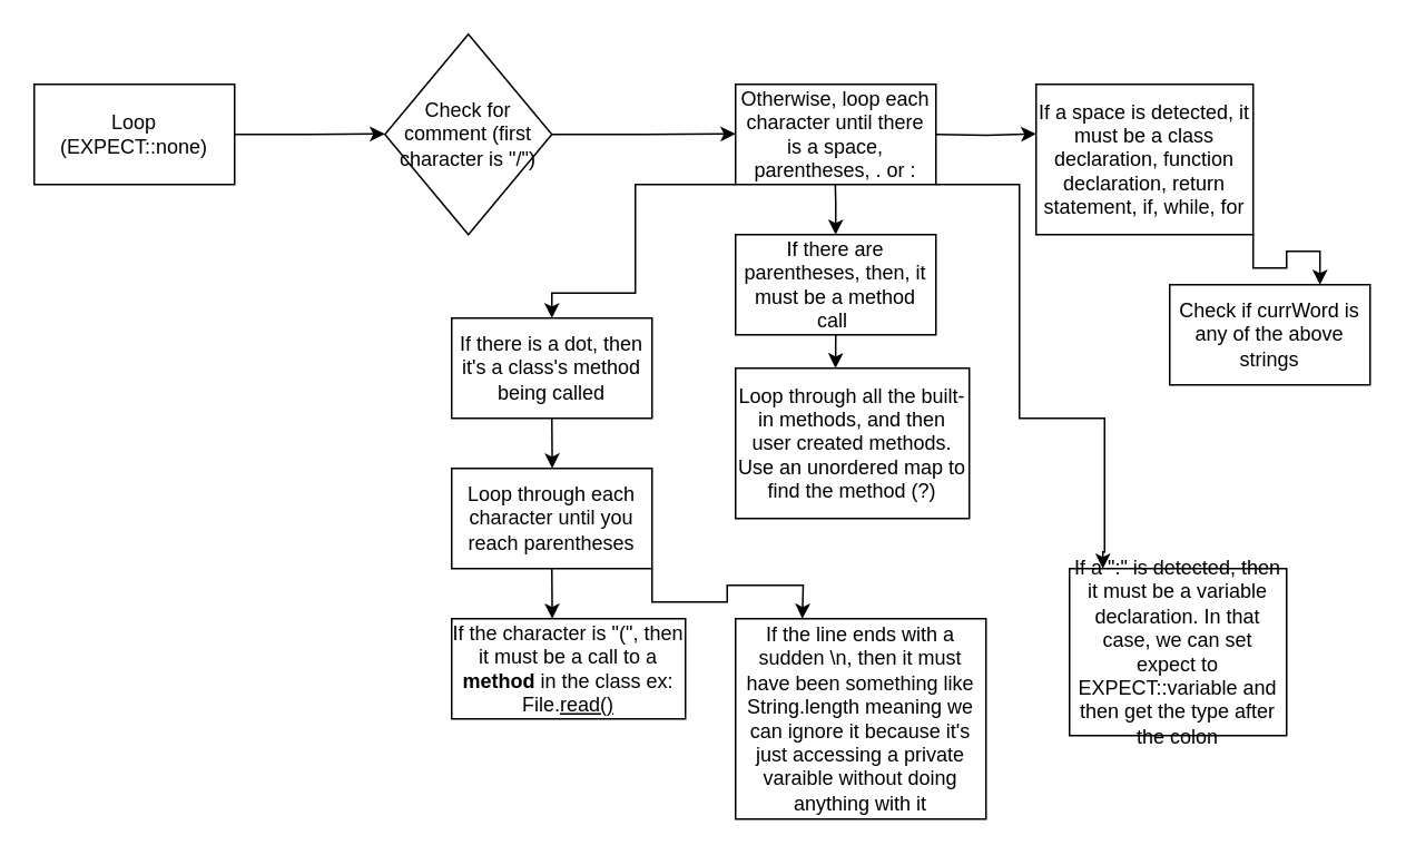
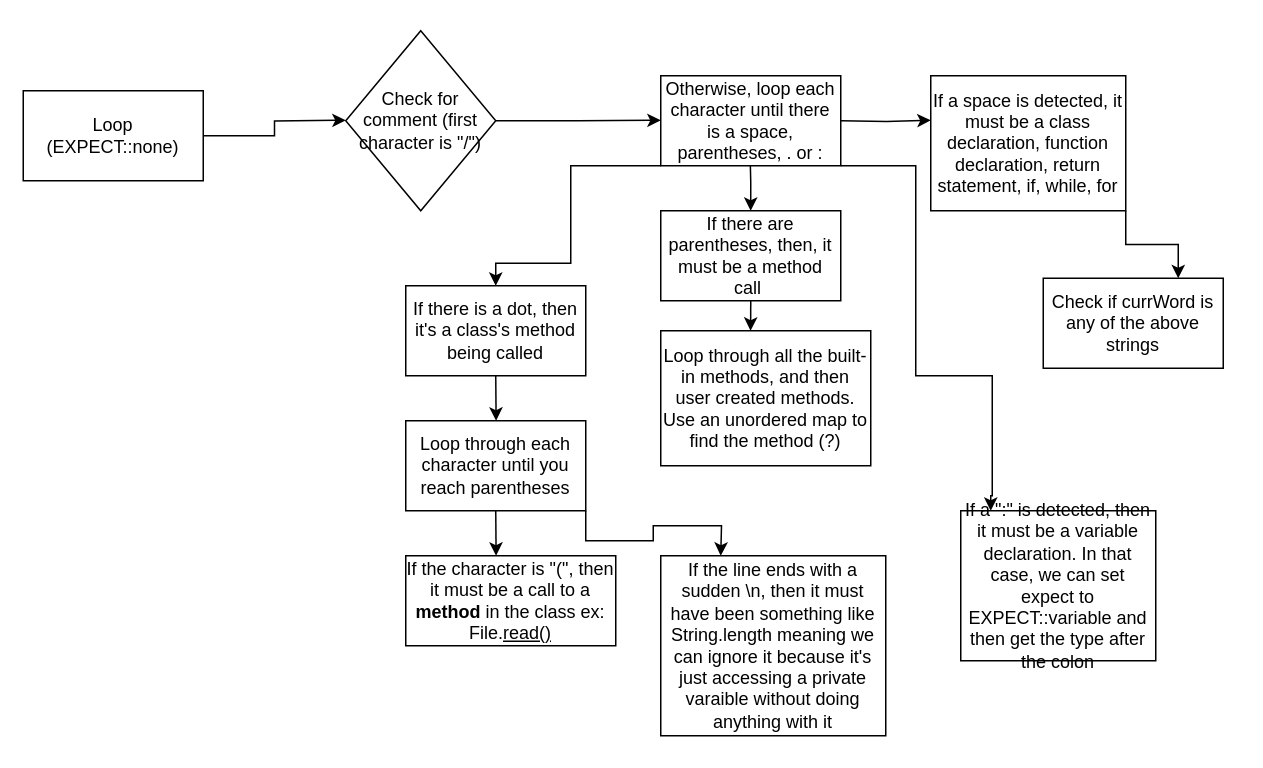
  <mxCell id="0" />
  <mxCell id="1" parent="0" />
  <mxCell id="2" style="edgeStyle=orthogonalEdgeStyle;rounded=0;orthogonalLoop=1;jettySize=auto;html=1;exitX=1;exitY=0.5;exitDx=0;exitDy=0;" edge="1" parent="1" source="3"><mxGeometry relative="1" as="geometry"><mxPoint x="230" y="79.667" as="targetPoint" /></mxGeometry></mxCell>
- <mxCell id="3" value="Loop&lt;div&gt;(EXPECT::none)&lt;/div&gt;" style="rounded=0;whiteSpace=wrap;html=1;" vertex="1" parent="1"><mxGeometry x="20" y="50" width="120" height="60" as="geometry" /></mxCell>
+ <mxCell id="3" value="Loop&lt;div&gt;(EXPECT::none)&lt;/div&gt;" style="rounded=0;whiteSpace=wrap;html=1;" vertex="1" parent="1"><mxGeometry x="15" y="60" width="120" height="60" as="geometry" /></mxCell>
  <mxCell id="4" style="edgeStyle=orthogonalEdgeStyle;rounded=0;orthogonalLoop=1;jettySize=auto;html=1;exitX=1;exitY=0.5;exitDx=0;exitDy=0;" edge="1" parent="1" source="5"><mxGeometry relative="1" as="geometry"><mxPoint x="440" y="79.667" as="targetPoint" /></mxGeometry></mxCell>
  <mxCell id="5" value="Check for comment (first character is &quot;/&quot;)" style="rhombus;whiteSpace=wrap;html=1;" vertex="1" parent="1"><mxGeometry x="230" width="100" height="120" as="geometry" y="20" /></mxCell>
  <mxCell id="6" style="edgeStyle=orthogonalEdgeStyle;rounded=0;orthogonalLoop=1;jettySize=auto;html=1;exitX=1;exitY=0.5;exitDx=0;exitDy=0;" edge="1" parent="1"><mxGeometry relative="1" as="geometry"><mxPoint x="620" y="79.667" as="targetPoint" /><mxPoint x="560" y="80" as="sourcePoint" /></mxGeometry></mxCell>
  <mxCell id="7" style="edgeStyle=orthogonalEdgeStyle;rounded=0;orthogonalLoop=1;jettySize=auto;html=1;exitX=1;exitY=1;exitDx=0;exitDy=0;entryX=0.75;entryY=0;entryDx=0;entryDy=0;" edge="1" parent="1" source="8" target="18"><mxGeometry relative="1" as="geometry" /></mxCell>
  <mxCell id="8" value="If a space is detected, it must be a class declaration, function declaration, return statement, if, while, for" style="rounded=0;whiteSpace=wrap;html=1;" vertex="1" parent="1"><mxGeometry x="620" y="50" width="130" height="90" as="geometry" /></mxCell>
  <mxCell id="9" style="edgeStyle=orthogonalEdgeStyle;rounded=0;orthogonalLoop=1;jettySize=auto;html=1;exitX=0.5;exitY=1;exitDx=0;exitDy=0;" edge="1" parent="1"><mxGeometry relative="1" as="geometry"><mxPoint x="499.971" y="140" as="targetPoint" /><mxPoint x="499.5" y="100" as="sourcePoint" /></mxGeometry></mxCell>
  <mxCell id="10" style="edgeStyle=orthogonalEdgeStyle;rounded=0;orthogonalLoop=1;jettySize=auto;html=1;exitX=0;exitY=1;exitDx=0;exitDy=0;" edge="1" parent="1" source="12"><mxGeometry relative="1" as="geometry"><mxPoint x="330" y="190" as="targetPoint" /><Array as="points"><mxPoint x="380" y="110" /><mxPoint x="380" y="175" /><mxPoint x="330" y="175" /></Array></mxGeometry></mxCell>
  <mxCell id="11" style="edgeStyle=orthogonalEdgeStyle;rounded=0;orthogonalLoop=1;jettySize=auto;html=1;exitX=1;exitY=1;exitDx=0;exitDy=0;" edge="1" parent="1" source="12"><mxGeometry relative="1" as="geometry"><mxPoint x="660" y="340" as="targetPoint" /><Array as="points"><mxPoint x="610" y="110" /><mxPoint x="610" y="250" /><mxPoint x="661" y="250" /><mxPoint x="661" y="330" /></Array></mxGeometry></mxCell>
  <mxCell id="12" value="Otherwise, loop each character until there is a space, parentheses, . or :" style="rounded=0;whiteSpace=wrap;html=1;" vertex="1" parent="1"><mxGeometry x="440" y="50" width="120" height="60" as="geometry" /></mxCell>
  <mxCell id="13" style="edgeStyle=orthogonalEdgeStyle;rounded=0;orthogonalLoop=1;jettySize=auto;html=1;exitX=0.5;exitY=1;exitDx=0;exitDy=0;" edge="1" parent="1" source="14"><mxGeometry relative="1" as="geometry"><mxPoint x="499.897" y="220" as="targetPoint" /></mxGeometry></mxCell>
  <mxCell id="14" value="If there are parentheses, then, it must be a method call&amp;nbsp;" style="rounded=0;whiteSpace=wrap;html=1;" vertex="1" parent="1"><mxGeometry x="440" y="140" width="120" height="60" as="geometry" /></mxCell>
  <mxCell id="15" style="edgeStyle=orthogonalEdgeStyle;rounded=0;orthogonalLoop=1;jettySize=auto;html=1;exitX=0.5;exitY=1;exitDx=0;exitDy=0;" edge="1" parent="1" source="17"><mxGeometry relative="1" as="geometry"><mxPoint x="330.241" y="250.241" as="targetPoint" /></mxGeometry></mxCell>
  <mxCell id="16" style="edgeStyle=orthogonalEdgeStyle;rounded=0;orthogonalLoop=1;jettySize=auto;html=1;exitX=0.5;exitY=1;exitDx=0;exitDy=0;" edge="1" parent="1" source="17"><mxGeometry relative="1" as="geometry"><mxPoint x="330.241" y="280" as="targetPoint" /></mxGeometry></mxCell>
  <mxCell id="17" value="If there is a dot, then it's a class's method being called" style="rounded=0;whiteSpace=wrap;html=1;" vertex="1" parent="1"><mxGeometry x="270" y="190" width="120" height="60" as="geometry" /></mxCell>
- <mxCell id="18" value="Check if currWord is any of the above strings" style="rounded=0;whiteSpace=wrap;html=1;" vertex="1" parent="1"><mxGeometry x="700" y="170" width="120" height="60" as="geometry" /></mxCell>
+ <mxCell id="18" value="Check if currWord is any of the above strings" style="rounded=0;whiteSpace=wrap;html=1;" vertex="1" parent="1"><mxGeometry x="695" y="185" width="120" height="60" as="geometry" /></mxCell>
  <mxCell id="19" value="Loop through all the built-in methods, and then user created methods. Use an unordered map to find the method (?)" style="rounded=0;whiteSpace=wrap;html=1;" vertex="1" parent="1"><mxGeometry x="440" y="220" width="140" height="90" as="geometry" /></mxCell>
  <mxCell id="20" style="edgeStyle=orthogonalEdgeStyle;rounded=0;orthogonalLoop=1;jettySize=auto;html=1;exitX=0.5;exitY=1;exitDx=0;exitDy=0;" edge="1" parent="1" source="22"><mxGeometry relative="1" as="geometry"><mxPoint x="330.241" y="370" as="targetPoint" /></mxGeometry></mxCell>
  <mxCell id="21" style="edgeStyle=orthogonalEdgeStyle;rounded=0;orthogonalLoop=1;jettySize=auto;html=1;exitX=1;exitY=1;exitDx=0;exitDy=0;" edge="1" parent="1" source="22"><mxGeometry relative="1" as="geometry"><mxPoint x="480" y="370" as="targetPoint" /></mxGeometry></mxCell>
  <mxCell id="22" value="Loop through each character until you reach parentheses" style="rounded=0;whiteSpace=wrap;html=1;" vertex="1" parent="1"><mxGeometry x="270" y="280" width="120" height="60" as="geometry" /></mxCell>
  <mxCell id="23" value="If the character is &quot;(&quot;, then it must be a call to a &lt;b&gt;method &lt;/b&gt;in the class ex: File.&lt;u&gt;read()&lt;/u&gt;" style="rounded=0;whiteSpace=wrap;html=1;" vertex="1" parent="1"><mxGeometry x="270" y="370" width="140" height="60" as="geometry" /></mxCell>
  <mxCell id="24" value="If the line ends with a sudden \n, then it must have been something like String.length meaning we can ignore it because it's just accessing a private varaible without doing anything with it" style="rounded=0;whiteSpace=wrap;html=1;" vertex="1" parent="1"><mxGeometry x="440" y="370" width="150" height="120" as="geometry" /></mxCell>
  <mxCell id="25" value="If a &quot;:&quot; is detected, then it must be a variable declaration. In that case, we can set expect to EXPECT::variable and then get the type after the colon" style="rounded=0;whiteSpace=wrap;html=1;" vertex="1" parent="1"><mxGeometry x="640" y="340" width="130" height="100" as="geometry" /></mxCell>
